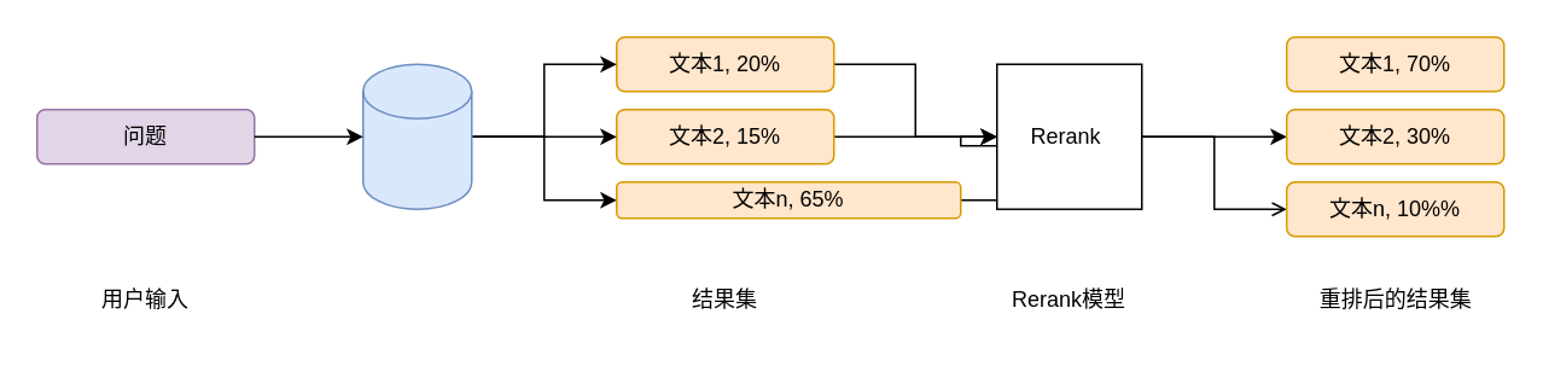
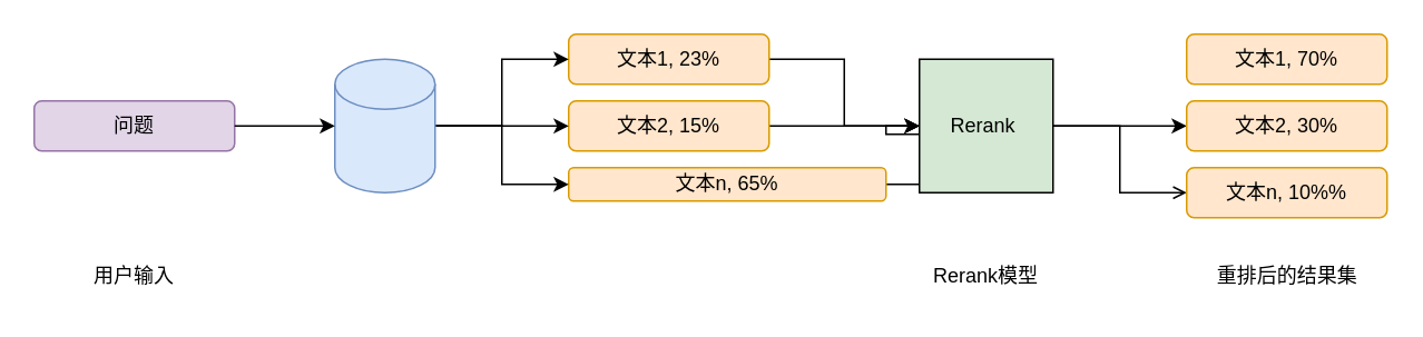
  <mxCell id="0" />
  <mxCell id="1" parent="0" />
  <mxCell id="2" style="edgeStyle=orthogonalEdgeStyle;rounded=0;orthogonalLoop=1;jettySize=auto;html=1;exitX=1;exitY=0.5;exitDx=0;exitDy=0;entryX=0;entryY=0.5;entryDx=0;entryDy=0;endArrow=open;" parent="1" source="3" target="18" edge="1"><mxGeometry relative="1" as="geometry" /></mxCell>
  <mxCell id="3" value="文本2, 15%" style="rounded=1;whiteSpace=wrap;html=1;fillColor=#ffe6cc;strokeColor=#d79b00;" parent="1" vertex="1"><mxGeometry x="340" y="60" width="120" height="30" as="geometry" /></mxCell>
  <mxCell id="4" value="问题" style="rounded=1;whiteSpace=wrap;html=1;fillColor=#e1d5e7;strokeColor=#9673a6;" parent="1" vertex="1"><mxGeometry x="20" y="60" width="120" height="30" as="geometry" /></mxCell>
  <mxCell id="5" style="edgeStyle=orthogonalEdgeStyle;rounded=0;orthogonalLoop=1;jettySize=auto;html=1;exitX=1;exitY=0.5;exitDx=0;exitDy=0;" parent="1" source="6" target="18" edge="1"><mxGeometry relative="1" as="geometry" /></mxCell>
- <mxCell id="6" value="文本1, 20%" style="rounded=1;whiteSpace=wrap;html=1;fillColor=#ffe6cc;strokeColor=#d79b00;" parent="1" vertex="1"><mxGeometry x="340" y="20" width="120" height="30" as="geometry" /></mxCell>
+ <mxCell id="6" value="文本1, 23%" style="rounded=1;whiteSpace=wrap;html=1;fillColor=#ffe6cc;strokeColor=#d79b00;" parent="1" vertex="1"><mxGeometry x="340" y="20" width="120" height="30" as="geometry" /></mxCell>
  <mxCell id="7" style="edgeStyle=orthogonalEdgeStyle;rounded=0;orthogonalLoop=1;jettySize=auto;html=1;exitX=1;exitY=0.5;exitDx=0;exitDy=0;entryX=0;entryY=0.5;entryDx=0;entryDy=0;" parent="1" source="8" target="18" edge="1"><mxGeometry relative="1" as="geometry" /></mxCell>
  <mxCell id="8" value="文本n, 65%" style="rounded=1;whiteSpace=wrap;html=1;fillColor=#ffe6cc;strokeColor=#d79b00;" parent="1" vertex="1"><mxGeometry x="340" y="100" width="190" height="20" as="geometry" /></mxCell>
  <mxCell id="9" style="edgeStyle=orthogonalEdgeStyle;rounded=0;orthogonalLoop=1;jettySize=auto;html=1;exitX=1;exitY=0.5;exitDx=0;exitDy=0;exitPerimeter=0;entryX=0;entryY=0.5;entryDx=0;entryDy=0;" parent="1" source="12" target="3" edge="1"><mxGeometry relative="1" as="geometry" /></mxCell>
  <mxCell id="10" style="edgeStyle=orthogonalEdgeStyle;rounded=0;orthogonalLoop=1;jettySize=auto;html=1;exitX=1;exitY=0.5;exitDx=0;exitDy=0;exitPerimeter=0;entryX=0;entryY=0.5;entryDx=0;entryDy=0;" parent="1" source="12" target="6" edge="1"><mxGeometry relative="1" as="geometry" /></mxCell>
  <mxCell id="11" style="edgeStyle=orthogonalEdgeStyle;rounded=0;orthogonalLoop=1;jettySize=auto;html=1;exitX=1;exitY=0.5;exitDx=0;exitDy=0;exitPerimeter=0;entryX=0;entryY=0.5;entryDx=0;entryDy=0;" parent="1" source="12" target="8" edge="1"><mxGeometry relative="1" as="geometry" /></mxCell>
  <mxCell id="12" value="" style="shape=cylinder3;whiteSpace=wrap;html=1;boundedLbl=1;backgroundOutline=1;size=15;fillColor=#dae8fc;strokeColor=#6c8ebf;" parent="1" vertex="1"><mxGeometry x="200" y="35" width="60" height="80" as="geometry" /></mxCell>
  <mxCell id="13" style="edgeStyle=orthogonalEdgeStyle;rounded=0;orthogonalLoop=1;jettySize=auto;html=1;exitX=1;exitY=0.5;exitDx=0;exitDy=0;entryX=0;entryY=0.5;entryDx=0;entryDy=0;entryPerimeter=0;" parent="1" source="4" target="12" edge="1"><mxGeometry relative="1" as="geometry" /></mxCell>
- <mxCell id="14" value="结果集" style="text;html=1;align=center;verticalAlign=middle;whiteSpace=wrap;rounded=0;" parent="1" vertex="1"><mxGeometry x="365" y="150" width="70" height="30" as="geometry" /></mxCell>
  <mxCell id="15" value="用户输入" style="text;html=1;align=center;verticalAlign=middle;whiteSpace=wrap;rounded=0;" parent="1" vertex="1"><mxGeometry x="45" y="150" width="70" height="30" as="geometry" /></mxCell>
  <mxCell id="16" style="edgeStyle=orthogonalEdgeStyle;rounded=0;orthogonalLoop=1;jettySize=auto;html=1;exitX=1;exitY=0.5;exitDx=0;exitDy=0;" parent="1" source="18" target="19" edge="1"><mxGeometry relative="1" as="geometry" /></mxCell>
  <mxCell id="17" style="edgeStyle=orthogonalEdgeStyle;rounded=0;orthogonalLoop=1;jettySize=auto;html=1;exitX=1;exitY=0.5;exitDx=0;exitDy=0;endArrow=open;" parent="1" source="18" target="21" edge="1"><mxGeometry relative="1" as="geometry" /></mxCell>
- <mxCell id="18" value="Rerank&amp;nbsp;" style="whiteSpace=wrap;html=1;aspect=fixed;" parent="1" vertex="1"><mxGeometry x="550" y="35" width="80" height="80" as="geometry" /></mxCell>
+ <mxCell id="18" value="Rerank&amp;nbsp;" style="whiteSpace=wrap;html=1;aspect=fixed;fillColor=#d5e8d4;" parent="1" vertex="1"><mxGeometry x="550" y="35" width="80" height="80" as="geometry" /></mxCell>
  <mxCell id="19" value="文本2, 30%" style="rounded=1;whiteSpace=wrap;html=1;fillColor=#ffe6cc;strokeColor=#d79b00;" parent="1" vertex="1"><mxGeometry x="710" y="60" width="120" height="30" as="geometry" /></mxCell>
  <mxCell id="20" value="文本1, 70%" style="rounded=1;whiteSpace=wrap;html=1;fillColor=#ffe6cc;strokeColor=#d79b00;" parent="1" vertex="1"><mxGeometry x="710" y="20" width="120" height="30" as="geometry" /></mxCell>
  <mxCell id="21" value="文本n, 10%%" style="rounded=1;whiteSpace=wrap;html=1;fillColor=#ffe6cc;strokeColor=#d79b00;" parent="1" vertex="1"><mxGeometry x="710" y="100" width="120" height="30" as="geometry" /></mxCell>
  <mxCell id="22" value="Rerank模型" style="text;html=1;align=center;verticalAlign=middle;whiteSpace=wrap;rounded=0;" parent="1" vertex="1"><mxGeometry x="555" y="150" width="70" height="30" as="geometry" /></mxCell>
  <mxCell id="23" value="重排后的结果集" style="text;html=1;align=center;verticalAlign=middle;whiteSpace=wrap;rounded=0;" parent="1" vertex="1"><mxGeometry x="722.5" y="150" width="95" height="30" as="geometry" /></mxCell>
